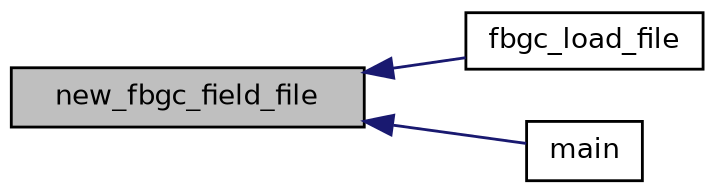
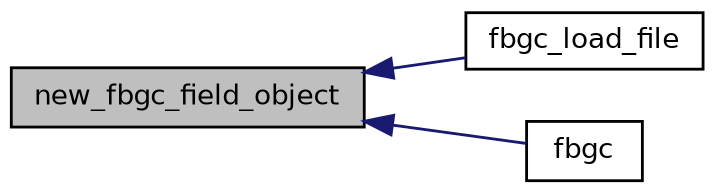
  digraph {
    rankdir=LR
    node [color=black fillcolor=white fontname=Helvetica fontsize=10 shape=record style=filled]
    edge [color=midnightblue dir=back fontname=Helvetica fontsize=10 labelfontname=Helvetica labelfontsize=10 style=solid]
-   n1 [fillcolor=grey75 fontcolor=black height=0.2 label=new_fbgc_field_file width=0.4]
+   n1 [fillcolor=grey75 fontcolor=black height=0.2 label=new_fbgc_field_object width=0.4]
    n2 [height=0.2 label=fbgc_load_file width=0.4]
-   n3 [height=0.2 label=main width=0.4]
+   n3 [height=0.2 label=fbgc width=0.4]
    n1 -> n2
    n1 -> n3
  }
